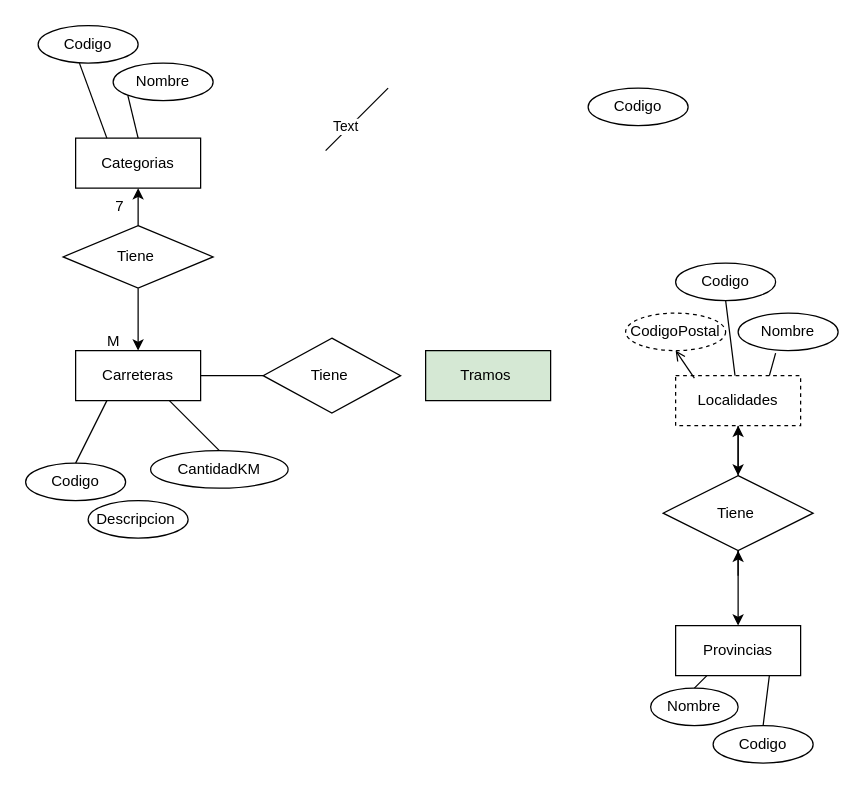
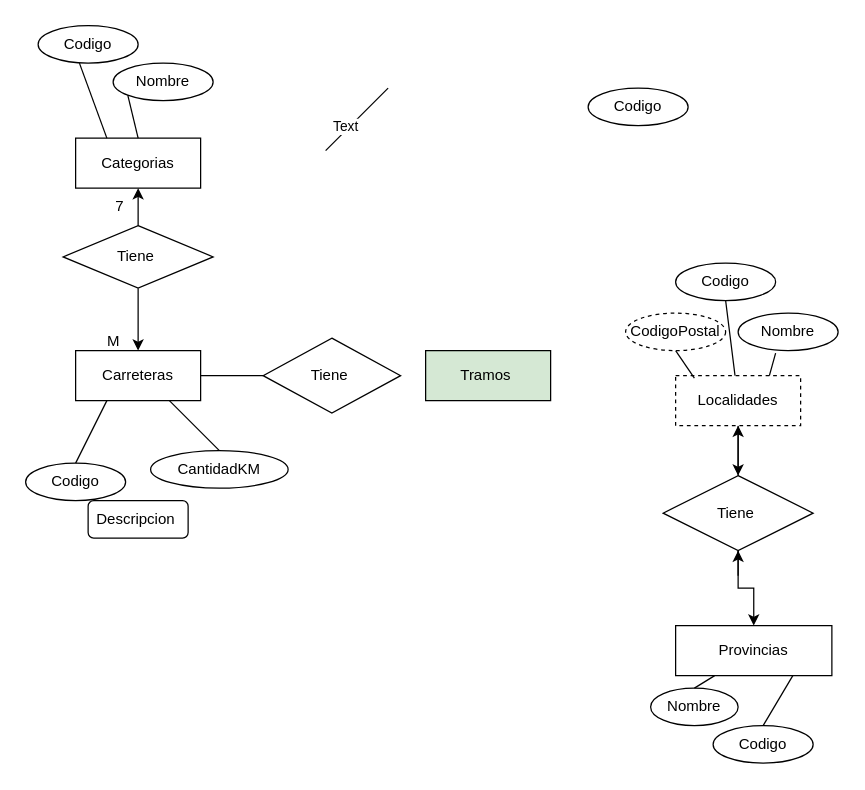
  <mxCell id="0" />
  <mxCell id="1" parent="0" />
  <mxCell id="2" style="edgeStyle=orthogonalEdgeStyle;rounded=0;orthogonalLoop=1;jettySize=auto;html=1;entryX=0.5;entryY=0;entryDx=0;entryDy=0;" edge="1" parent="1" source="3" target="11"><mxGeometry relative="1" as="geometry" /></mxCell>
  <mxCell id="3" value="Localidades" style="whiteSpace=wrap;html=1;align=center;dashed=1;" vertex="1" parent="1"><mxGeometry x="540" y="300" width="100" height="40" as="geometry" /></mxCell>
- <mxCell id="4" value="Provincias" style="whiteSpace=wrap;html=1;align=center;" vertex="1" parent="1"><mxGeometry x="540" y="500" width="100" height="40" as="geometry" /></mxCell>
+ <mxCell id="4" value="Provincias" style="whiteSpace=wrap;html=1;align=center;" vertex="1" parent="1"><mxGeometry x="540" y="500" width="125" height="40" as="geometry" /></mxCell>
  <mxCell id="5" value="Carreteras" style="whiteSpace=wrap;html=1;align=center;" vertex="1" parent="1"><mxGeometry x="60" y="280" width="100" height="40" as="geometry" /></mxCell>
  <mxCell id="6" value="Tramos&amp;nbsp;" style="whiteSpace=wrap;html=1;align=center;fillColor=#d5e8d4;" vertex="1" parent="1"><mxGeometry x="340" y="280" width="100" height="40" as="geometry" /></mxCell>
  <mxCell id="7" value="Categorias" style="whiteSpace=wrap;html=1;align=center;" vertex="1" parent="1"><mxGeometry x="60" y="110" width="100" height="40" as="geometry" /></mxCell>
  <mxCell id="8" value="" style="edgeStyle=orthogonalEdgeStyle;rounded=0;orthogonalLoop=1;jettySize=auto;html=1;" edge="1" parent="1" source="11" target="3"><mxGeometry relative="1" as="geometry" /></mxCell>
  <mxCell id="9" style="edgeStyle=orthogonalEdgeStyle;rounded=0;orthogonalLoop=1;jettySize=auto;html=1;entryX=0.5;entryY=0;entryDx=0;entryDy=0;" edge="1" parent="1" source="11" target="4"><mxGeometry relative="1" as="geometry" /></mxCell>
  <mxCell id="10" style="edgeStyle=orthogonalEdgeStyle;rounded=0;orthogonalLoop=1;jettySize=auto;html=1;" edge="1" parent="1" source="11"><mxGeometry relative="1" as="geometry"><mxPoint x="590" y="440" as="targetPoint" /></mxGeometry></mxCell>
  <mxCell id="11" value="Tiene&amp;nbsp;" style="shape=rhombus;perimeter=rhombusPerimeter;whiteSpace=wrap;html=1;align=center;" vertex="1" parent="1"><mxGeometry x="530" y="380" width="120" height="60" as="geometry" /></mxCell>
  <mxCell id="12" value="Tiene&amp;nbsp;" style="shape=rhombus;perimeter=rhombusPerimeter;whiteSpace=wrap;html=1;align=center;" vertex="1" parent="1"><mxGeometry x="210" y="270" width="110" height="60" as="geometry" /></mxCell>
  <mxCell id="13" style="edgeStyle=orthogonalEdgeStyle;rounded=0;orthogonalLoop=1;jettySize=auto;html=1;entryX=0.5;entryY=1;entryDx=0;entryDy=0;" edge="1" parent="1" source="15" target="7"><mxGeometry relative="1" as="geometry" /></mxCell>
  <mxCell id="14" style="edgeStyle=orthogonalEdgeStyle;rounded=0;orthogonalLoop=1;jettySize=auto;html=1;exitX=0.5;exitY=1;exitDx=0;exitDy=0;entryX=0.5;entryY=0;entryDx=0;entryDy=0;" edge="1" parent="1" source="15" target="5"><mxGeometry relative="1" as="geometry" /></mxCell>
  <mxCell id="15" value="Tiene&amp;nbsp;" style="shape=rhombus;perimeter=rhombusPerimeter;whiteSpace=wrap;html=1;align=center;" vertex="1" parent="1"><mxGeometry x="50" y="180" width="120" height="50" as="geometry" /></mxCell>
  <mxCell id="16" value="Codigo" style="ellipse;whiteSpace=wrap;html=1;align=center;" vertex="1" parent="1"><mxGeometry x="470" y="70" width="80" height="30" as="geometry" /></mxCell>
  <mxCell id="17" value="Codigo" style="ellipse;whiteSpace=wrap;html=1;align=center;" vertex="1" parent="1"><mxGeometry x="20" y="370" width="80" height="30" as="geometry" /></mxCell>
  <mxCell id="18" value="CodigoPostal" style="ellipse;whiteSpace=wrap;html=1;align=center;dashed=1;" vertex="1" parent="1"><mxGeometry x="500" y="250" width="80" height="30" as="geometry" /></mxCell>
  <mxCell id="19" value="Codigo" style="ellipse;whiteSpace=wrap;html=1;align=center;" vertex="1" parent="1"><mxGeometry x="540" y="210" width="80" height="30" as="geometry" /></mxCell>
  <mxCell id="20" value="Codigo" style="ellipse;whiteSpace=wrap;html=1;align=center;" vertex="1" parent="1"><mxGeometry x="570" y="580" width="80" height="30" as="geometry" /></mxCell>
  <mxCell id="21" value="Nombre" style="ellipse;whiteSpace=wrap;html=1;align=center;" vertex="1" parent="1"><mxGeometry x="90" y="50" width="80" height="30" as="geometry" /></mxCell>
  <mxCell id="22" value="Codigo" style="ellipse;whiteSpace=wrap;html=1;align=center;" vertex="1" parent="1"><mxGeometry x="30" y="20" width="80" height="30" as="geometry" /></mxCell>
  <mxCell id="23" value="" style="endArrow=none;html=1;rounded=0;entryX=0.413;entryY=1;entryDx=0;entryDy=0;entryPerimeter=0;exitX=0.25;exitY=0;exitDx=0;exitDy=0;" edge="1" parent="1" source="7" target="22"><mxGeometry width="50" height="50" relative="1" as="geometry"><mxPoint x="0" y="210" as="sourcePoint" /><mxPoint x="50" y="160" as="targetPoint" /></mxGeometry></mxCell>
  <mxCell id="24" value="" style="endArrow=none;html=1;rounded=0;entryX=0;entryY=1;entryDx=0;entryDy=0;exitX=0.5;exitY=0;exitDx=0;exitDy=0;" edge="1" parent="1" source="7" target="21"><mxGeometry width="50" height="50" relative="1" as="geometry"><mxPoint x="-30" y="190" as="sourcePoint" /><mxPoint x="20" y="140" as="targetPoint" /></mxGeometry></mxCell>
  <mxCell id="25" value="Nombre" style="ellipse;whiteSpace=wrap;html=1;align=center;" vertex="1" parent="1"><mxGeometry x="520" y="550" width="70" height="30" as="geometry" /></mxCell>
  <mxCell id="26" value="" style="endArrow=none;html=1;rounded=0;entryX=0.25;entryY=1;entryDx=0;entryDy=0;exitX=0.5;exitY=0;exitDx=0;exitDy=0;" edge="1" parent="1" source="25" target="4"><mxGeometry width="50" height="50" relative="1" as="geometry"><mxPoint x="360" y="270" as="sourcePoint" /><mxPoint x="410" y="220" as="targetPoint" /></mxGeometry></mxCell>
  <mxCell id="27" value="" style="endArrow=none;html=1;rounded=0;entryX=0.75;entryY=1;entryDx=0;entryDy=0;exitX=0.5;exitY=0;exitDx=0;exitDy=0;" edge="1" parent="1" source="20" target="4"><mxGeometry width="50" height="50" relative="1" as="geometry"><mxPoint x="360" y="270" as="sourcePoint" /><mxPoint x="410" y="220" as="targetPoint" /></mxGeometry></mxCell>
  <mxCell id="28" value="Nombre" style="ellipse;whiteSpace=wrap;html=1;align=center;" vertex="1" parent="1"><mxGeometry x="590" y="250" width="80" height="30" as="geometry" /></mxCell>
- <mxCell id="29" value="" style="endArrow=open;html=1;rounded=0;entryX=0.5;entryY=1;entryDx=0;entryDy=0;exitX=0.15;exitY=0.05;exitDx=0;exitDy=0;exitPerimeter=0;" edge="1" parent="1" source="3" target="18"><mxGeometry width="50" height="50" relative="1" as="geometry"><mxPoint x="300" y="290" as="sourcePoint" /><mxPoint x="350" y="240" as="targetPoint" /></mxGeometry></mxCell>
+ <mxCell id="29" value="" style="endArrow=none;html=1;rounded=0;entryX=0.5;entryY=1;entryDx=0;entryDy=0;exitX=0.15;exitY=0.05;exitDx=0;exitDy=0;exitPerimeter=0;" edge="1" parent="1" source="3" target="18"><mxGeometry width="50" height="50" relative="1" as="geometry"><mxPoint x="300" y="290" as="sourcePoint" /><mxPoint x="350" y="240" as="targetPoint" /></mxGeometry></mxCell>
  <mxCell id="30" value="CantidadKM" style="ellipse;whiteSpace=wrap;html=1;align=center;" vertex="1" parent="1"><mxGeometry x="120" y="360" width="110" height="30" as="geometry" /></mxCell>
  <mxCell id="31" value="" style="endArrow=none;html=1;rounded=0;entryX=0.5;entryY=1;entryDx=0;entryDy=0;" edge="1" parent="1" source="3" target="19"><mxGeometry width="50" height="50" relative="1" as="geometry"><mxPoint x="300" y="290" as="sourcePoint" /><mxPoint x="350" y="240" as="targetPoint" /></mxGeometry></mxCell>
  <mxCell id="32" value="" style="endArrow=none;html=1;rounded=0;entryX=0.375;entryY=1.067;entryDx=0;entryDy=0;entryPerimeter=0;exitX=0.75;exitY=0;exitDx=0;exitDy=0;" edge="1" parent="1" source="3" target="28"><mxGeometry width="50" height="50" relative="1" as="geometry"><mxPoint x="300" y="290" as="sourcePoint" /><mxPoint x="350" y="240" as="targetPoint" /></mxGeometry></mxCell>
  <mxCell id="33" value="" style="endArrow=none;html=1;rounded=0;" edge="1" parent="1"><mxGeometry width="50" height="50" relative="1" as="geometry"><mxPoint x="260" y="120" as="sourcePoint" /><mxPoint x="310" y="70" as="targetPoint" /></mxGeometry></mxCell>
  <mxCell id="34" value="Text" style="edgeLabel;html=1;align=center;verticalAlign=middle;resizable=0;points=[];" vertex="1" connectable="0" parent="33"><mxGeometry x="-0.28" y="3" relative="1" as="geometry"><mxPoint as="offset" /></mxGeometry></mxCell>
  <mxCell id="35" value="" style="endArrow=none;html=1;rounded=0;entryX=1;entryY=0.5;entryDx=0;entryDy=0;exitX=0;exitY=0.5;exitDx=0;exitDy=0;" edge="1" parent="1" source="12" target="5"><mxGeometry width="50" height="50" relative="1" as="geometry"><mxPoint x="300" y="290" as="sourcePoint" /><mxPoint x="350" y="240" as="targetPoint" /></mxGeometry></mxCell>
- <mxCell id="36" value="Descripcion&amp;nbsp;" style="ellipse;whiteSpace=wrap;html=1;align=center;" vertex="1" parent="1"><mxGeometry x="70" y="400" width="80" height="30" as="geometry" /></mxCell>
+ <mxCell id="36" value="Descripcion&amp;nbsp;" style="whiteSpace=wrap;html=1;align=center;rounded=1;" vertex="1" parent="1"><mxGeometry x="70" y="400" width="80" height="30" as="geometry" /></mxCell>
  <mxCell id="37" value="" style="endArrow=none;html=1;rounded=0;entryX=0.5;entryY=0;entryDx=0;entryDy=0;exitX=0.25;exitY=1;exitDx=0;exitDy=0;" edge="1" parent="1" source="5" target="17"><mxGeometry width="50" height="50" relative="1" as="geometry"><mxPoint x="300" y="290" as="sourcePoint" /><mxPoint x="350" y="240" as="targetPoint" /></mxGeometry></mxCell>
  <mxCell id="38" value="" style="endArrow=none;html=1;rounded=0;entryX=0.75;entryY=1;entryDx=0;entryDy=0;exitX=0.5;exitY=0;exitDx=0;exitDy=0;" edge="1" parent="1" source="30" target="5"><mxGeometry width="50" height="50" relative="1" as="geometry"><mxPoint x="300" y="290" as="sourcePoint" /><mxPoint x="350" y="240" as="targetPoint" /></mxGeometry></mxCell>
  <mxCell id="39" value="M" style="text;html=1;align=center;verticalAlign=middle;resizable=0;points=[];autosize=1;strokeColor=none;fillColor=none;" vertex="1" parent="1"><mxGeometry x="75" y="258" width="30" height="30" as="geometry" /></mxCell>
  <mxCell id="40" value="7" style="text;html=1;align=center;verticalAlign=middle;resizable=0;points=[];autosize=1;strokeColor=none;fillColor=none;" vertex="1" parent="1"><mxGeometry x="80" y="150" width="30" height="30" as="geometry" /></mxCell>
